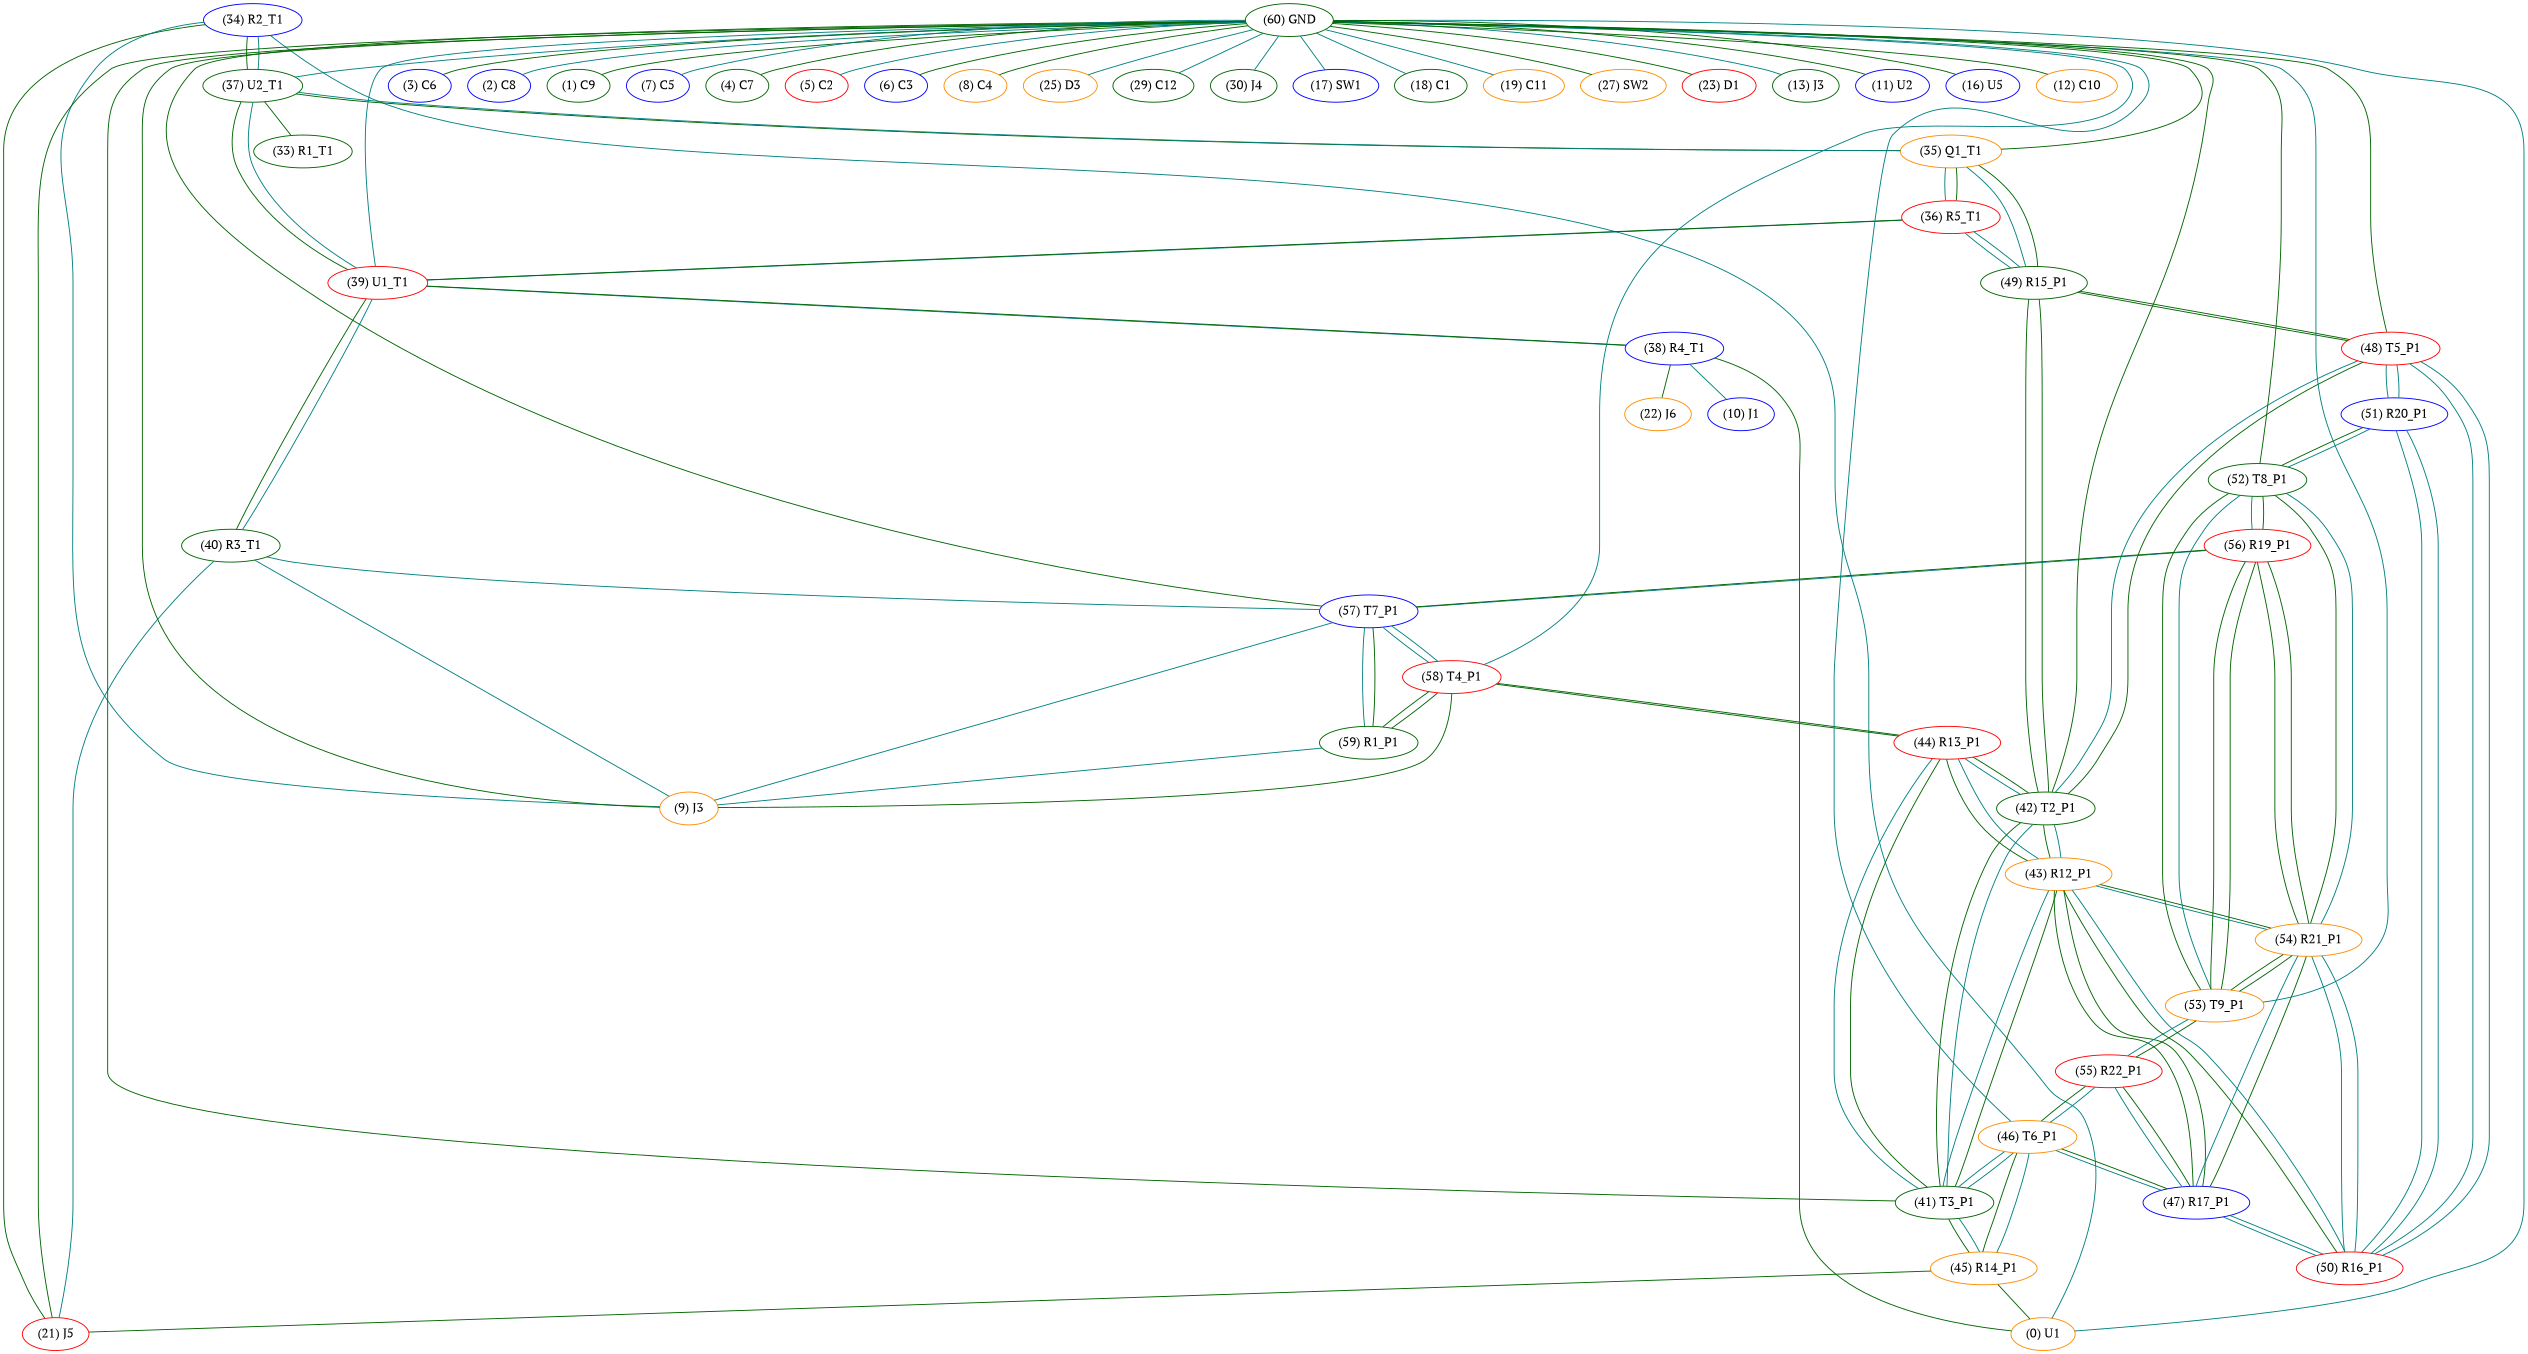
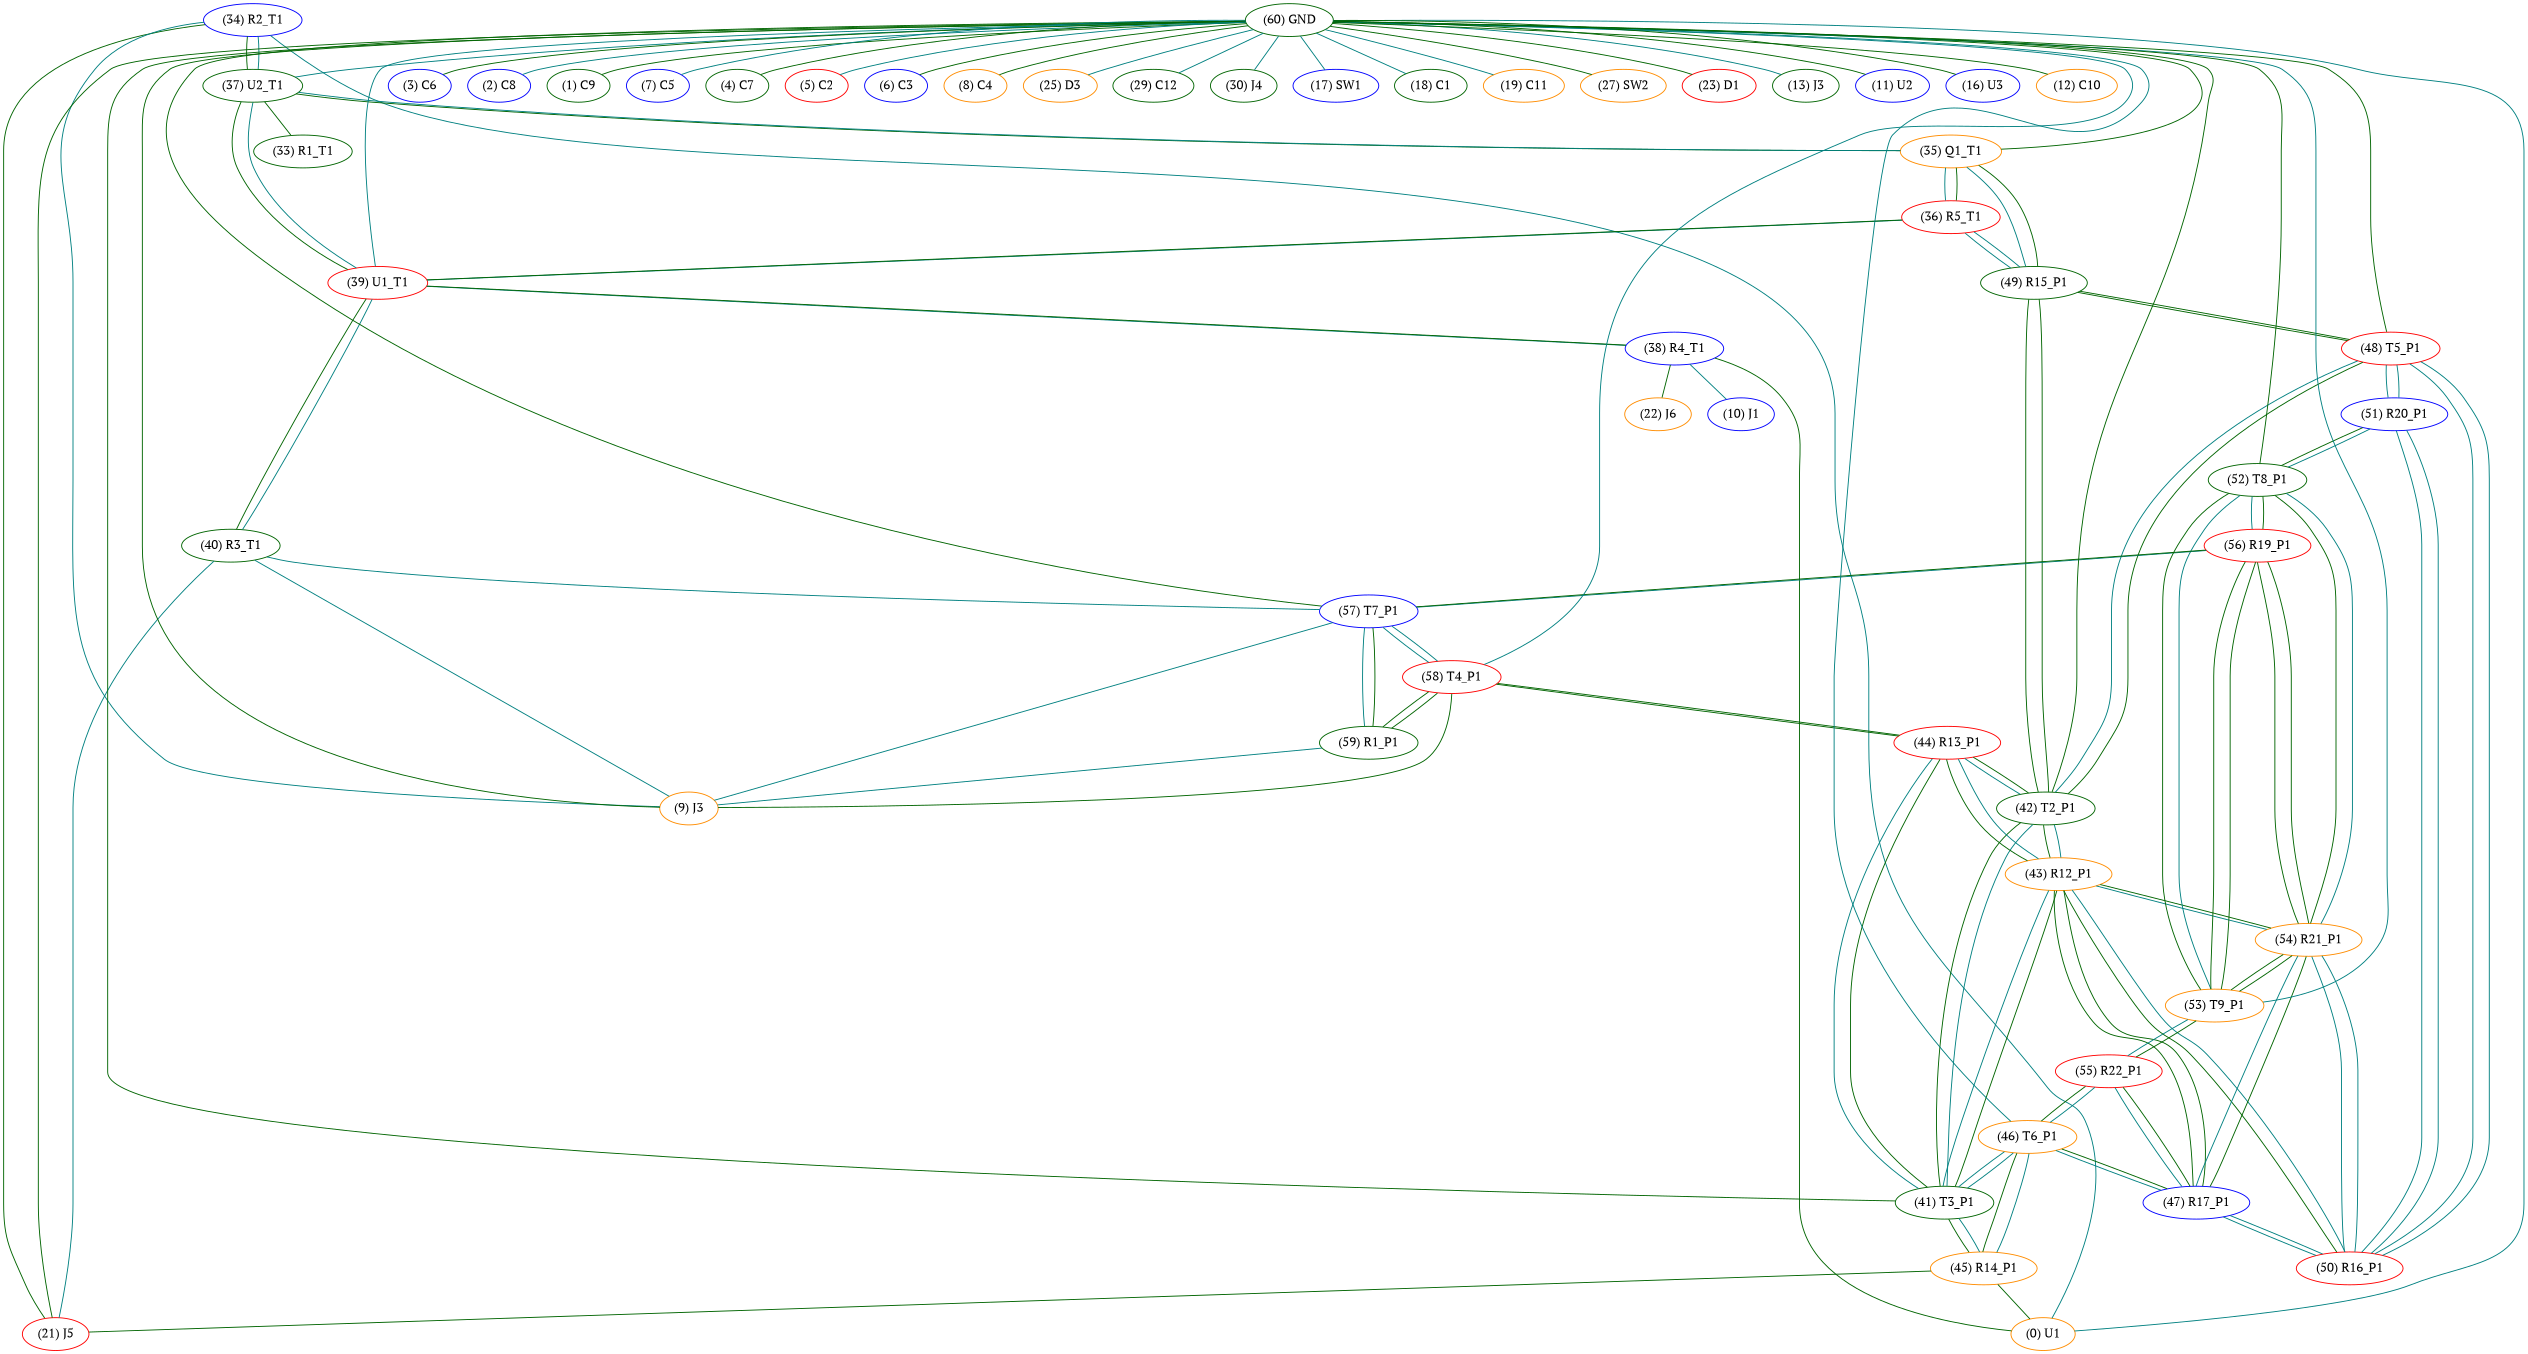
  graph {
    fontname="PT Serif"
    node [color=darkgreen fontname="PT Serif"]
    edge [color=darkgreen fontname="PT Serif"]
    n1 [color=blue label="(34) R2_T1"]
    n2 [color=red label="(21) J5"]
    n3 [color=darkorange label="(0) U1"]
    n4 [color=darkorange label="(9) J3"]
    n5 [label="(37) U2_T1"]
    n6 [color=darkorange label="(35) Q1_T1"]
    n7 [color=red label="(39) U1_T1"]
    n8 [label="(33) R1_T1"]
    n9 [label="(49) R15_P1"]
    n10 [color=red label="(36) R5_T1"]
    n11 [color=blue label="(38) R4_T1"]
    n12 [label="(40) R3_T1"]
    n13 [label="(42) T2_P1"]
    n14 [color=red label="(48) T5_P1"]
    n15 [label="(41) T3_P1"]
    n16 [color=red label="(44) R13_P1"]
    n17 [color=darkorange label="(43) R12_P1"]
    n18 [color=red label="(50) R16_P1"]
    n19 [color=blue label="(51) R20_P1"]
    n20 [color=darkorange label="(22) J6"]
    n21 [color=blue label="(10) J1"]
    n22 [color=blue label="(57) T7_P1"]
    n23 [color=darkorange label="(45) R14_P1"]
    n24 [color=darkorange label="(46) T6_P1"]
    n25 [color=blue label="(47) R17_P1"]
    n26 [color=red label="(55) R22_P1"]
    n27 [color=red label="(58) T4_P1"]
    n28 [color=darkorange label="(54) R21_P1"]
    n29 [color=darkorange label="(53) T9_P1"]
    n30 [label="(59) R1_P1"]
    n31 [label="(52) T8_P1"]
    n32 [color=red label="(56) R19_P1"]
    n33 [label="(60) GND"]
    n34 [color=blue label="(3) C6"]
    n35 [color=blue label="(2) C8"]
    n36 [label="(1) C9"]
    n37 [color=blue label="(7) C5"]
    n38 [label="(4) C7"]
    n39 [color=red label="(5) C2"]
    n40 [color=blue label="(6) C3"]
    n41 [color=darkorange label="(8) C4"]
    n42 [color=darkorange label="(25) D3"]
    n43 [label="(29) C12"]
    n44 [label="(30) J4"]
    n45 [color=blue label="(17) SW1"]
    n46 [label="(18) C1"]
    n47 [color=darkorange label="(19) C11"]
    n48 [color=darkorange label="(27) SW2"]
    n49 [color=red label="(23) D1"]
    n50 [label="(13) J3"]
    n51 [color=blue label="(11) U2"]
-   n52 [color=blue label="(16) U5"]
+   n52 [color=blue label="(16) U3"]
    n53 [color=darkorange label="(12) C10"]
    n1 -- n2
    n1 -- n3 [color=teal]
    n1 -- n4 [color=teal]
    n1 -- n5
    n5 -- n1 [color=teal]
    n5 -- n6
    n5 -- n7
    n5 -- n8
    n6 -- n5 [color=teal]
    n6 -- n9 [color=teal]
    n6 -- n10 [color=teal]
    n7 -- n5 [color=teal]
    n7 -- n10 [color=teal]
    n7 -- n11 [color=teal]
    n7 -- n12
    n9 -- n6
    n9 -- n10 [color=teal]
    n9 -- n13
    n9 -- n14
    n10 -- n6
    n10 -- n7
    n10 -- n9 [color=teal]
    n11 -- n3
    n11 -- n7
    n11 -- n20
    n11 -- n21 [color=teal]
    n12 -- n2 [color=teal]
    n12 -- n4 [color=teal]
    n12 -- n7 [color=teal]
    n12 -- n22 [color=teal]
    n13 -- n9
    n13 -- n14
    n13 -- n15
    n13 -- n16
    n13 -- n17
    n14 -- n9
    n14 -- n13 [color=teal]
    n14 -- n18 [color=teal]
    n14 -- n19 [color=teal]
    n15 -- n13 [color=teal]
    n15 -- n16
    n15 -- n17
    n15 -- n23
    n15 -- n24 [color=teal]
    n16 -- n13 [color=teal]
    n16 -- n15 [color=teal]
    n16 -- n17
    n16 -- n27
    n17 -- n13 [color=teal]
    n17 -- n15 [color=teal]
    n17 -- n16 [color=teal]
    n17 -- n18
    n17 -- n25
    n17 -- n28 [color=teal]
    n18 -- n14 [color=teal]
    n18 -- n17 [color=teal]
    n18 -- n19 [color=teal]
    n18 -- n25 [color=teal]
    n18 -- n28 [color=teal]
    n19 -- n14 [color=teal]
    n19 -- n18 [color=teal]
    n19 -- n31
    n22 -- n4 [color=teal]
    n22 -- n27 [color=teal]
    n22 -- n30 [color=teal]
    n22 -- n32 [color=teal]
    n23 -- n2
    n23 -- n3
    n23 -- n15 [color=teal]
    n23 -- n24 [color=teal]
    n24 -- n15 [color=teal]
    n24 -- n23
    n24 -- n25 [color=teal]
    n24 -- n26 [color=teal]
    n25 -- n17
    n25 -- n18 [color=teal]
    n25 -- n24
    n25 -- n26
    n25 -- n28
    n26 -- n24
    n26 -- n25 [color=teal]
    n26 -- n29
    n27 -- n4
    n27 -- n16
    n27 -- n22 [color=teal]
    n27 -- n30
    n28 -- n17
    n28 -- n18 [color=teal]
    n28 -- n25 [color=teal]
    n28 -- n29
    n28 -- n31 [color=teal]
    n28 -- n32
    n29 -- n26 [color=teal]
    n29 -- n28
    n29 -- n31 [color=teal]
    n29 -- n32
    n30 -- n4 [color=teal]
    n30 -- n22
    n30 -- n27
    n31 -- n19 [color=teal]
    n31 -- n28
    n31 -- n29
    n31 -- n32 [color=teal]
    n32 -- n22
    n32 -- n28
    n32 -- n29
    n32 -- n31
    n33 -- n2
    n33 -- n3 [color=teal]
    n33 -- n4
    n33 -- n5 [color=teal]
    n33 -- n6
    n33 -- n7 [color=teal]
    n33 -- n13
    n33 -- n14
    n33 -- n15
    n33 -- n22
    n33 -- n24 [color=teal]
    n33 -- n27 [color=teal]
    n33 -- n29 [color=teal]
    n33 -- n31
    n33 -- n34
    n33 -- n35 [color=teal]
    n33 -- n36
    n33 -- n37 [color=teal]
    n33 -- n38
    n33 -- n39 [color=teal]
    n33 -- n40
    n33 -- n41
    n33 -- n42 [color=teal]
    n33 -- n43 [color=teal]
    n33 -- n44 [color=teal]
    n33 -- n45 [color=teal]
    n33 -- n46 [color=teal]
    n33 -- n47 [color=teal]
    n33 -- n48
    n33 -- n49
    n33 -- n50 [color=teal]
    n33 -- n51
    n33 -- n52
    n33 -- n53
  }
